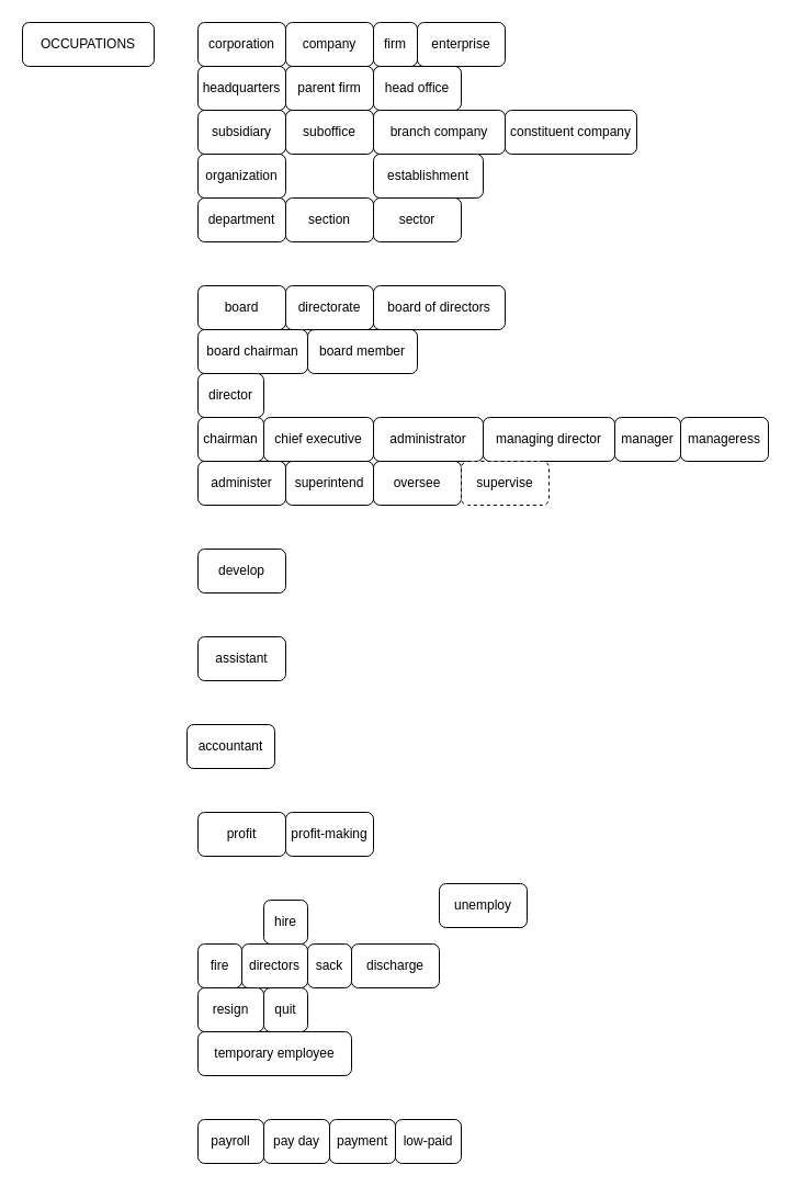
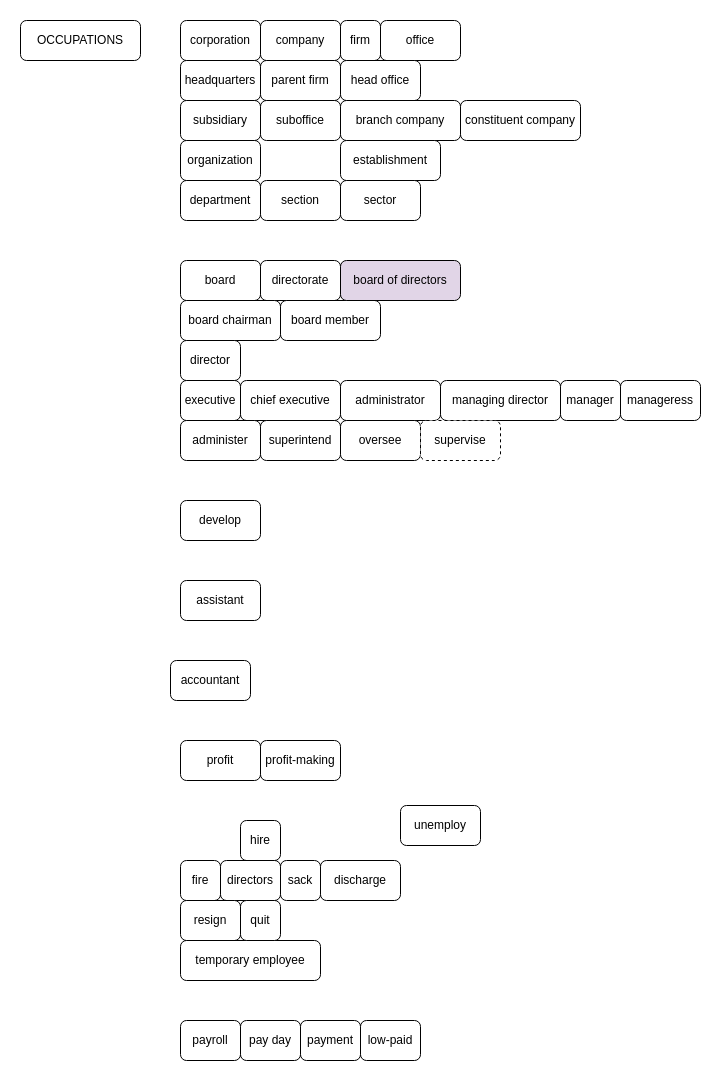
  <mxCell id="0" />
  <mxCell id="1" parent="0" />
  <mxCell id="2" value="OCCUPATIONS" style="rounded=1;whiteSpace=wrap;html=1;" vertex="1" parent="1"><mxGeometry x="20" y="20" width="120" height="40" as="geometry" /></mxCell>
  <mxCell id="3" value="payroll" style="rounded=1;whiteSpace=wrap;html=1;" vertex="1" parent="1"><mxGeometry x="180" y="1020" width="60" height="40" as="geometry" /></mxCell>
  <mxCell id="4" value="pay day" style="rounded=1;whiteSpace=wrap;html=1;" vertex="1" parent="1"><mxGeometry x="240" y="1020" width="60" height="40" as="geometry" /></mxCell>
  <mxCell id="5" value="payment" style="rounded=1;whiteSpace=wrap;html=1;" vertex="1" parent="1"><mxGeometry x="300" y="1020" width="60" height="40" as="geometry" /></mxCell>
  <mxCell id="6" value="low-paid" style="rounded=1;whiteSpace=wrap;html=1;" vertex="1" parent="1"><mxGeometry x="360" y="1020" width="60" height="40" as="geometry" /></mxCell>
  <mxCell id="7" value="corporation" style="rounded=1;whiteSpace=wrap;html=1;" vertex="1" parent="1"><mxGeometry x="180" y="20" width="80" height="40" as="geometry" /></mxCell>
  <mxCell id="8" value="company" style="rounded=1;whiteSpace=wrap;html=1;" vertex="1" parent="1"><mxGeometry x="260" y="20" width="80" height="40" as="geometry" /></mxCell>
  <mxCell id="9" value="firm" style="rounded=1;whiteSpace=wrap;html=1;" vertex="1" parent="1"><mxGeometry x="340" y="20" width="40" height="40" as="geometry" /></mxCell>
- <mxCell id="10" value="enterprise" style="rounded=1;whiteSpace=wrap;html=1;" vertex="1" parent="1"><mxGeometry x="380" y="20" width="80" height="40" as="geometry" /></mxCell>
+ <mxCell id="10" value="office" style="rounded=1;whiteSpace=wrap;html=1;" vertex="1" parent="1"><mxGeometry x="380" y="20" width="80" height="40" as="geometry" /></mxCell>
  <mxCell id="11" value="headquarters" style="rounded=1;whiteSpace=wrap;html=1;" vertex="1" parent="1"><mxGeometry x="180" y="60" width="80" height="40" as="geometry" /></mxCell>
  <mxCell id="12" value="parent firm" style="rounded=1;whiteSpace=wrap;html=1;" vertex="1" parent="1"><mxGeometry x="260" y="60" width="80" height="40" as="geometry" /></mxCell>
  <mxCell id="13" value="head office" style="rounded=1;whiteSpace=wrap;html=1;" vertex="1" parent="1"><mxGeometry x="340" y="60" width="80" height="40" as="geometry" /></mxCell>
  <mxCell id="14" value="subsidiary" style="rounded=1;whiteSpace=wrap;html=1;" vertex="1" parent="1"><mxGeometry x="180" y="100" width="80" height="40" as="geometry" /></mxCell>
  <mxCell id="15" value="suboffice" style="rounded=1;whiteSpace=wrap;html=1;" vertex="1" parent="1"><mxGeometry x="260" y="100" width="80" height="40" as="geometry" /></mxCell>
  <mxCell id="16" value="branch company" style="rounded=1;whiteSpace=wrap;html=1;" vertex="1" parent="1"><mxGeometry x="340" y="100" width="120" height="40" as="geometry" /></mxCell>
  <mxCell id="17" value="constituent company" style="rounded=1;whiteSpace=wrap;html=1;" vertex="1" parent="1"><mxGeometry x="460" y="100" width="120" height="40" as="geometry" /></mxCell>
  <mxCell id="18" value="organization" style="rounded=1;whiteSpace=wrap;html=1;" vertex="1" parent="1"><mxGeometry x="180" y="140" width="80" height="40" as="geometry" /></mxCell>
  <mxCell id="19" value="establishment" style="rounded=1;whiteSpace=wrap;html=1;" vertex="1" parent="1"><mxGeometry x="340" y="140" width="100" height="40" as="geometry" /></mxCell>
  <mxCell id="20" value="department" style="rounded=1;whiteSpace=wrap;html=1;" vertex="1" parent="1"><mxGeometry x="180" y="180" width="80" height="40" as="geometry" /></mxCell>
  <mxCell id="21" value="section" style="rounded=1;whiteSpace=wrap;html=1;" vertex="1" parent="1"><mxGeometry x="260" y="180" width="80" height="40" as="geometry" /></mxCell>
  <mxCell id="22" value="sector" style="rounded=1;whiteSpace=wrap;html=1;" vertex="1" parent="1"><mxGeometry x="340" y="180" width="80" height="40" as="geometry" /></mxCell>
  <mxCell id="23" value="board" style="rounded=1;whiteSpace=wrap;html=1;" vertex="1" parent="1"><mxGeometry x="180" y="260" width="80" height="40" as="geometry" /></mxCell>
  <mxCell id="24" value="directorate" style="rounded=1;whiteSpace=wrap;html=1;" vertex="1" parent="1"><mxGeometry x="260" y="260" width="80" height="40" as="geometry" /></mxCell>
  <mxCell id="25" value="board chairman" style="rounded=1;whiteSpace=wrap;html=1;" vertex="1" parent="1"><mxGeometry x="180" y="300" width="100" height="40" as="geometry" /></mxCell>
  <mxCell id="26" value="board member" style="rounded=1;whiteSpace=wrap;html=1;" vertex="1" parent="1"><mxGeometry x="280" y="300" width="100" height="40" as="geometry" /></mxCell>
  <mxCell id="27" value="director" style="rounded=1;whiteSpace=wrap;html=1;" vertex="1" parent="1"><mxGeometry x="180" y="340" width="60" height="40" as="geometry" /></mxCell>
- <mxCell id="28" value="board of directors" style="rounded=1;whiteSpace=wrap;html=1;" vertex="1" parent="1"><mxGeometry x="340" y="260" width="120" height="40" as="geometry" /></mxCell>
- <mxCell id="29" value="chairman" style="rounded=1;whiteSpace=wrap;html=1;" vertex="1" parent="1"><mxGeometry x="180" y="380" width="60" height="40" as="geometry" /></mxCell>
+ <mxCell id="28" value="board of directors" style="rounded=1;whiteSpace=wrap;html=1;fillColor=#e1d5e7;" vertex="1" parent="1"><mxGeometry x="340" y="260" width="120" height="40" as="geometry" /></mxCell>
+ <mxCell id="29" value="executive" style="rounded=1;whiteSpace=wrap;html=1;" vertex="1" parent="1"><mxGeometry x="180" y="380" width="60" height="40" as="geometry" /></mxCell>
  <mxCell id="30" value="chief executive" style="rounded=1;whiteSpace=wrap;html=1;" vertex="1" parent="1"><mxGeometry x="240" y="380" width="100" height="40" as="geometry" /></mxCell>
  <mxCell id="31" value="administrator" style="rounded=1;whiteSpace=wrap;html=1;" vertex="1" parent="1"><mxGeometry x="340" y="380" width="100" height="40" as="geometry" /></mxCell>
  <mxCell id="32" value="managing director" style="rounded=1;whiteSpace=wrap;html=1;" vertex="1" parent="1"><mxGeometry x="440" y="380" width="120" height="40" as="geometry" /></mxCell>
  <mxCell id="33" value="manager" style="rounded=1;whiteSpace=wrap;html=1;" vertex="1" parent="1"><mxGeometry x="560" y="380" width="60" height="40" as="geometry" /></mxCell>
  <mxCell id="34" value="manageress" style="rounded=1;whiteSpace=wrap;html=1;" vertex="1" parent="1"><mxGeometry x="620" y="380" width="80" height="40" as="geometry" /></mxCell>
  <mxCell id="35" value="administer" style="rounded=1;whiteSpace=wrap;html=1;" vertex="1" parent="1"><mxGeometry x="180" y="420" width="80" height="40" as="geometry" /></mxCell>
  <mxCell id="36" value="superintend" style="rounded=1;whiteSpace=wrap;html=1;" vertex="1" parent="1"><mxGeometry x="260" y="420" width="80" height="40" as="geometry" /></mxCell>
  <mxCell id="37" value="oversee" style="rounded=1;whiteSpace=wrap;html=1;" vertex="1" parent="1"><mxGeometry x="340" y="420" width="80" height="40" as="geometry" /></mxCell>
  <mxCell id="38" value="supervise" style="rounded=1;whiteSpace=wrap;html=1;dashed=1;" vertex="1" parent="1"><mxGeometry x="420" y="420" width="80" height="40" as="geometry" /></mxCell>
  <mxCell id="39" value="develop" style="rounded=1;whiteSpace=wrap;html=1;" vertex="1" parent="1"><mxGeometry x="180" y="500" width="80" height="40" as="geometry" /></mxCell>
  <mxCell id="40" value="assistant" style="rounded=1;whiteSpace=wrap;html=1;" vertex="1" parent="1"><mxGeometry x="180" y="580" width="80" height="40" as="geometry" /></mxCell>
  <mxCell id="41" value="accountant" style="rounded=1;whiteSpace=wrap;html=1;" vertex="1" parent="1"><mxGeometry x="170" y="660" width="80" height="40" as="geometry" /></mxCell>
  <mxCell id="42" value="profit" style="rounded=1;whiteSpace=wrap;html=1;" vertex="1" parent="1"><mxGeometry x="180" y="740" width="80" height="40" as="geometry" /></mxCell>
  <mxCell id="43" value="profit-making" style="rounded=1;whiteSpace=wrap;html=1;" vertex="1" parent="1"><mxGeometry x="260" y="740" width="80" height="40" as="geometry" /></mxCell>
  <mxCell id="44" value="hire" style="rounded=1;whiteSpace=wrap;html=1;" vertex="1" parent="1"><mxGeometry x="240" y="820" width="40" height="40" as="geometry" /></mxCell>
  <mxCell id="45" value="fire" style="rounded=1;whiteSpace=wrap;html=1;" vertex="1" parent="1"><mxGeometry x="180" y="860" width="40" height="40" as="geometry" /></mxCell>
  <mxCell id="46" value="directors" style="rounded=1;whiteSpace=wrap;html=1;" vertex="1" parent="1"><mxGeometry x="220" y="860" width="60" height="40" as="geometry" /></mxCell>
  <mxCell id="47" value="sack" style="rounded=1;whiteSpace=wrap;html=1;" vertex="1" parent="1"><mxGeometry x="280" y="860" width="40" height="40" as="geometry" /></mxCell>
  <mxCell id="48" value="discharge" style="rounded=1;whiteSpace=wrap;html=1;" vertex="1" parent="1"><mxGeometry x="320" y="860" width="80" height="40" as="geometry" /></mxCell>
  <mxCell id="49" value="unemploy" style="rounded=1;whiteSpace=wrap;html=1;" vertex="1" parent="1"><mxGeometry x="400" y="805" width="80" height="40" as="geometry" /></mxCell>
  <mxCell id="50" value="resign" style="rounded=1;whiteSpace=wrap;html=1;" vertex="1" parent="1"><mxGeometry x="180" y="900" width="60" height="40" as="geometry" /></mxCell>
  <mxCell id="51" value="temporary employee" style="rounded=1;whiteSpace=wrap;html=1;" vertex="1" parent="1"><mxGeometry x="180" y="940" width="140" height="40" as="geometry" /></mxCell>
  <mxCell id="52" value="quit" style="rounded=1;whiteSpace=wrap;html=1;" vertex="1" parent="1"><mxGeometry x="240" y="900" width="40" height="40" as="geometry" /></mxCell>
